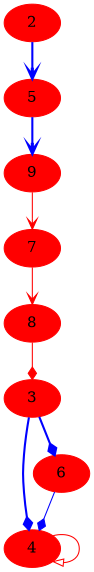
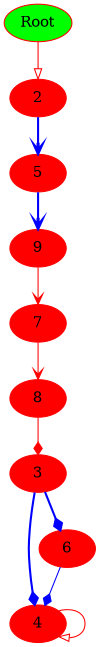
  digraph {
    node [color=red fontsize=14 style=filled]
    edge [color=red style=solid arrowhead=vee]
+   n1 [fillcolor=green label=Root]
    n2 [label=2]
    n3 [label=5]
    n4 [label=9]
    n5 [label=3]
    n6 [label=4]
    n7 [label=6]
    n8 [label=7]
    n9 [label=8]
+   n1 -> n2 [arrowhead=onormal]
    n2 -> n3 [color=blue style=bold]
    n3 -> n4 [color=blue style=bold]
    n4 -> n8
    n5 -> n6 [color=blue style=bold arrowhead=diamond]
    n5 -> n7 [color=blue style=bold arrowhead=diamond]
    n6 -> n6 [arrowhead=onormal]
    n7 -> n6 [color=blue arrowhead=diamond]
    n8 -> n9
    n9 -> n5 [arrowhead=diamond]
  }
